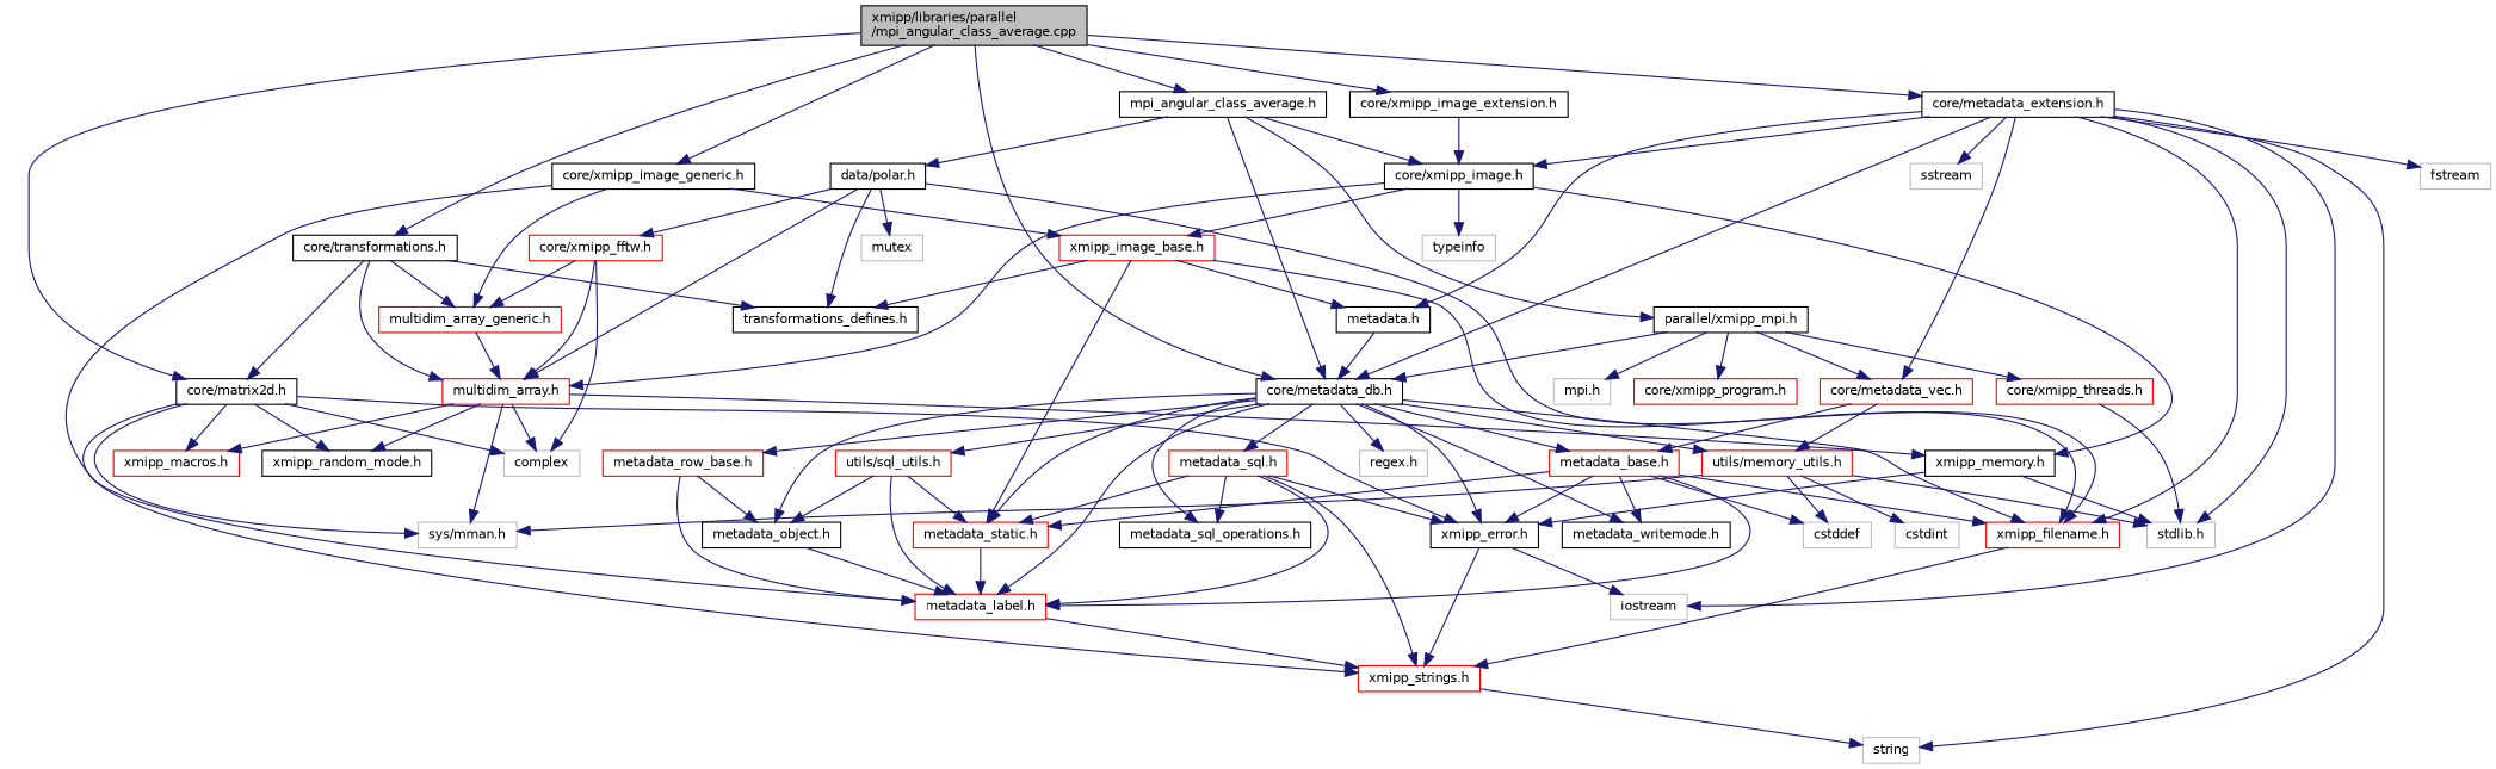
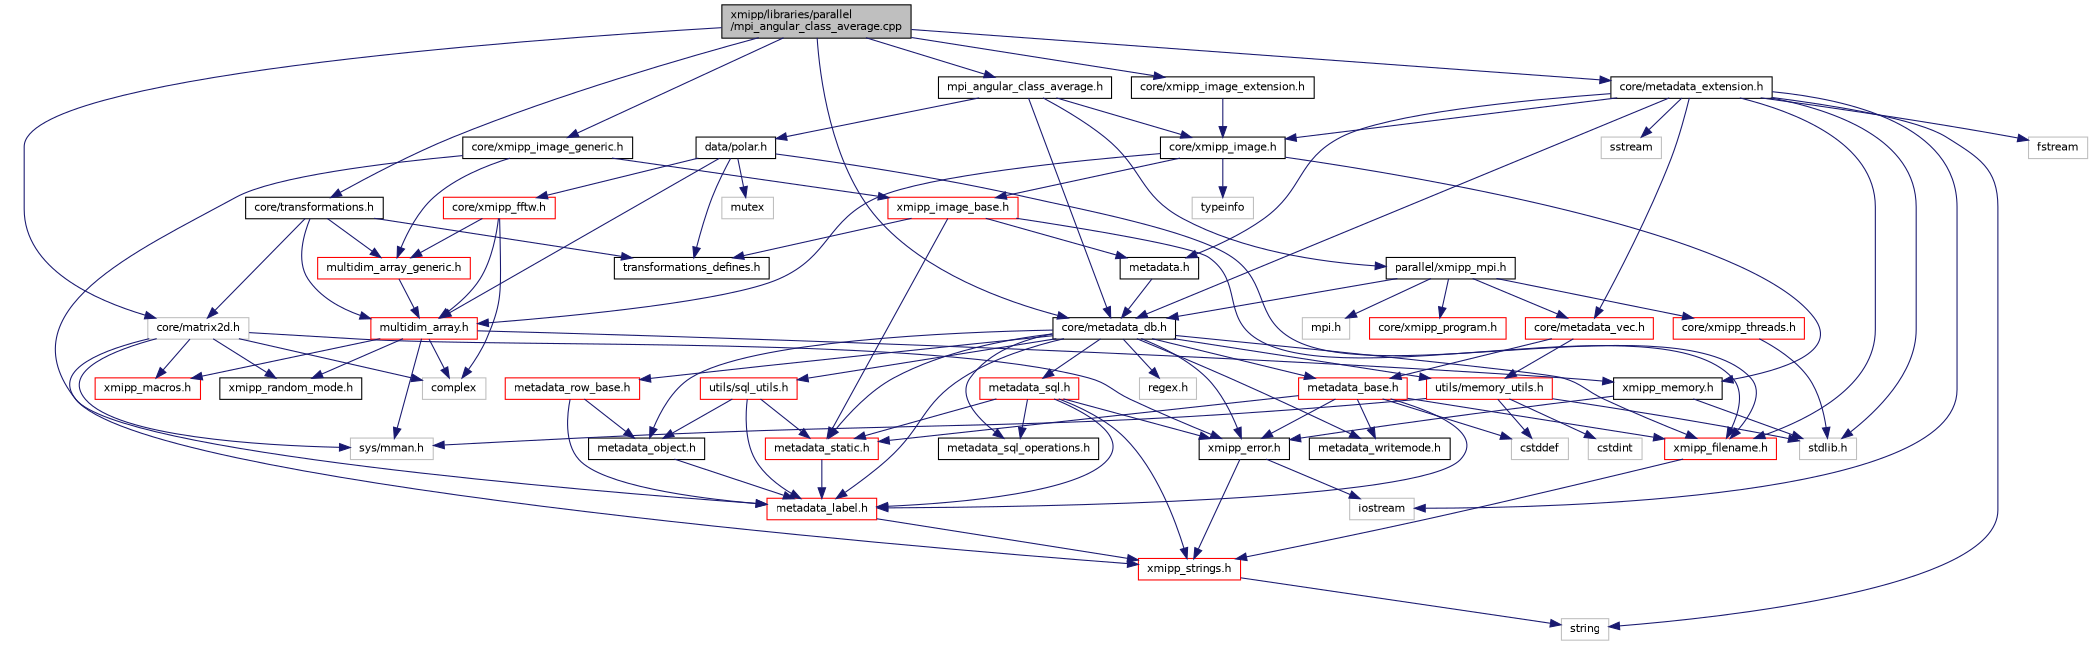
  digraph {
    node [color=black fillcolor=white fontname=Helvetica fontsize=10 shape=record style=filled]
    edge [color=midnightblue fontname=Helvetica fontsize=10 labelfontname=Helvetica labelfontsize=10 style=solid]
    n1 [fillcolor=grey75 fontcolor=black height=0.2 label="xmipp/libraries/parallel\l/mpi_angular_class_average.cpp" width=0.4]
    n2 [height=0.2 label="mpi_angular_class_average.h" width=0.4]
    n3 [height=0.2 label="core/metadata_db.h" width=0.4]
-   n4 [height=0.2 label="core/matrix2d.h" width=0.4]
+   n4 [color=grey75 height=0.2 label="core/matrix2d.h" width=0.4]
    n5 [height=0.2 label="core/metadata_extension.h" width=0.4]
    n6 [height=0.2 label="core/transformations.h" width=0.4]
    n7 [height=0.2 label="core/xmipp_image_generic.h" width=0.4]
    n8 [height=0.2 label="core/xmipp_image_extension.h" width=0.4]
    n9 [height=0.2 label="parallel/xmipp_mpi.h" width=0.4]
    n10 [height=0.2 label="core/xmipp_image.h" width=0.4]
    n11 [height=0.2 label="data/polar.h" width=0.4]
    n12 [color=red height=0.2 label="metadata_base.h" width=0.4]
    n13 [color=red height=0.2 label="utils/memory_utils.h" width=0.4]
    n14 [height=0.2 label="xmipp_error.h" width=0.4]
    n15 [color=red height=0.2 label="xmipp_filename.h" width=0.4]
    n16 [color=red height=0.2 label="metadata_label.h" width=0.4]
    n17 [height=0.2 label="metadata_writemode.h" width=0.4]
    n18 [color=red height=0.2 label="metadata_static.h" width=0.4]
    n19 [color=grey75 height=0.2 label="regex.h" width=0.4]
    n20 [height=0.2 label="metadata_object.h" width=0.4]
    n21 [color=red height=0.2 label="metadata_row_base.h" width=0.4]
    n22 [color=red height=0.2 label="metadata_sql.h" width=0.4]
    n23 [height=0.2 label="metadata_sql_operations.h" width=0.4]
    n24 [color=red height=0.2 label="utils/sql_utils.h" width=0.4]
    n25 [color=red height=0.2 label="xmipp_strings.h" width=0.4]
    n26 [color=grey75 height=0.2 label="sys/mman.h" width=0.4]
    n27 [color=red height=0.2 label="xmipp_macros.h" width=0.4]
    n28 [color=grey75 height=0.2 label=complex width=0.4]
    n29 [height=0.2 label="xmipp_random_mode.h" width=0.4]
    n30 [color=red height=0.2 label="core/metadata_vec.h" width=0.4]
    n31 [color=grey75 height=0.2 label="stdlib.h" width=0.4]
    n32 [color=grey75 height=0.2 label=iostream width=0.4]
    n33 [color=grey75 height=0.2 label=string width=0.4]
    n34 [height=0.2 label="metadata.h" width=0.4]
    n35 [color=grey75 height=0.2 label=fstream width=0.4]
    n36 [color=grey75 height=0.2 label=sstream width=0.4]
    n37 [color=red height=0.2 label="multidim_array.h" width=0.4]
    n38 [height=0.2 label="transformations_defines.h" width=0.4]
    n39 [color=red height=0.2 label="multidim_array_generic.h" width=0.4]
    n40 [color=red height=0.2 label="xmipp_image_base.h" width=0.4]
    n41 [color=grey75 height=0.2 label="mpi.h" width=0.4]
    n42 [color=red height=0.2 label="core/xmipp_threads.h" width=0.4]
    n43 [color=red height=0.2 label="core/xmipp_program.h" width=0.4]
    n44 [color=grey75 height=0.2 label=typeinfo width=0.4]
    n45 [height=0.2 label="xmipp_memory.h" width=0.4]
    n46 [color=grey75 height=0.2 label=mutex width=0.4]
    n47 [color=red height=0.2 label="core/xmipp_fftw.h" width=0.4]
    n48 [color=grey75 height=0.2 label=cstddef width=0.4]
    n49 [color=grey75 height=0.2 label=cstdint width=0.4]
    n1 -> n2
    n1 -> n3
    n1 -> n4
    n1 -> n5
    n1 -> n6
    n1 -> n7
    n1 -> n8
    n2 -> n3
    n2 -> n9
    n2 -> n10
    n2 -> n11
    n3 -> n12
    n3 -> n13
    n3 -> n14
    n3 -> n15
    n3 -> n16
    n3 -> n17
    n3 -> n18
    n3 -> n19
    n3 -> n20
    n3 -> n21
    n3 -> n22
    n3 -> n23
    n3 -> n24
    n4 -> n14
    n4 -> n25
    n4 -> n26
    n4 -> n27
    n4 -> n28
    n4 -> n29
    n5 -> n3
    n5 -> n10
    n5 -> n15
    n5 -> n30
    n5 -> n31
    n5 -> n32
    n5 -> n33
    n5 -> n34
    n5 -> n35
    n5 -> n36
    n6 -> n4
    n6 -> n37
    n6 -> n38
    n6 -> n39
    n7 -> n16
    n7 -> n39
    n7 -> n40
    n8 -> n10
    n9 -> n3
    n9 -> n30
    n9 -> n41
    n9 -> n42
    n9 -> n43
    n10 -> n37
    n10 -> n40
    n10 -> n44
    n10 -> n45
    n11 -> n15
    n11 -> n37
    n11 -> n38
    n11 -> n46
    n11 -> n47
    n12 -> n14
    n12 -> n15
    n12 -> n16
    n12 -> n17
    n12 -> n18
    n12 -> n48
    n13 -> n26
    n13 -> n31
    n13 -> n48
    n13 -> n49
    n14 -> n25
    n14 -> n32
    n15 -> n25
    n16 -> n25
    n18 -> n16
    n20 -> n16
    n21 -> n16
    n21 -> n20
    n22 -> n14
    n22 -> n16
    n22 -> n18
    n22 -> n23
    n22 -> n25
    n24 -> n16
    n24 -> n18
    n24 -> n20
    n25 -> n33
    n30 -> n12
    n30 -> n13
    n34 -> n3
    n37 -> n26
    n37 -> n27
    n37 -> n28
    n37 -> n29
    n37 -> n45
    n39 -> n37
    n40 -> n15
    n40 -> n18
    n40 -> n34
    n40 -> n38
    n42 -> n31
    n45 -> n14
    n45 -> n31
    n47 -> n28
    n47 -> n37
    n47 -> n39
  }
